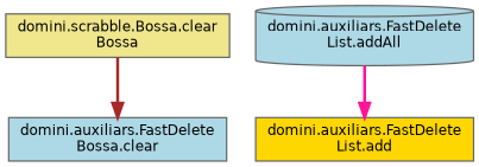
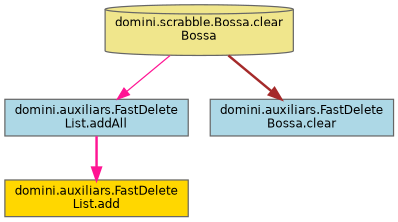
  digraph {
    rankdir=TB
    node [color=grey40 fillcolor=lightblue fontname=Helvetica fontsize=10 shape=cylinder style=filled]
    edge [color=deeppink fontname=Helvetica fontsize=10 labelfontname=Helvetica labelfontsize=10 style=bold]
-   n1 [color=gray40 fillcolor=khaki fontcolor=black height=0.2 label="domini.scrabble.Bossa.clear\lBossa" shape=box width=0.4]
-   n2 [height=0.2 label="domini.auxiliars.FastDelete\lList.addAll" width=0.4]
+   n1 [color=gray40 fillcolor=khaki fontcolor=black height=0.2 label="domini.scrabble.Bossa.clear\lBossa" width=0.4]
+   n2 [height=0.2 label="domini.auxiliars.FastDelete\lList.addAll" shape=box width=0.4]
    n3 [height=0.2 label="domini.auxiliars.FastDelete\lBossa.clear" shape=box width=0.4]
    n4 [fillcolor=gold height=0.2 label="domini.auxiliars.FastDelete\lList.add" shape=box width=0.4]
+   n1 -> n2 [style=solid]
    n1 -> n3 [color=brown]
    n2 -> n4
  }
